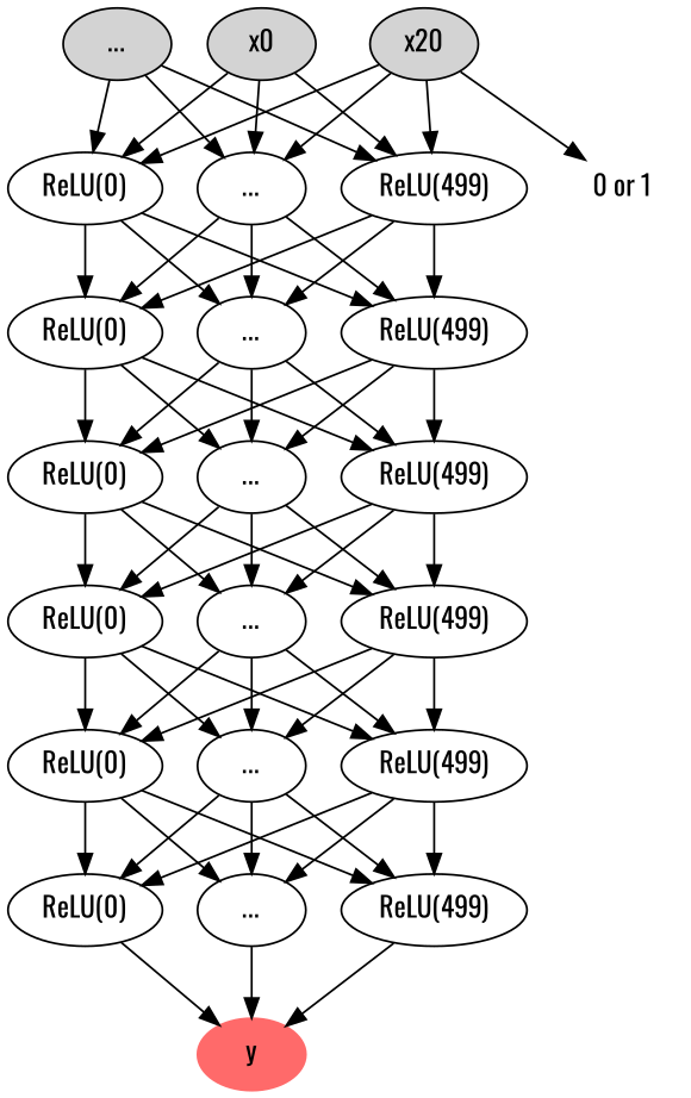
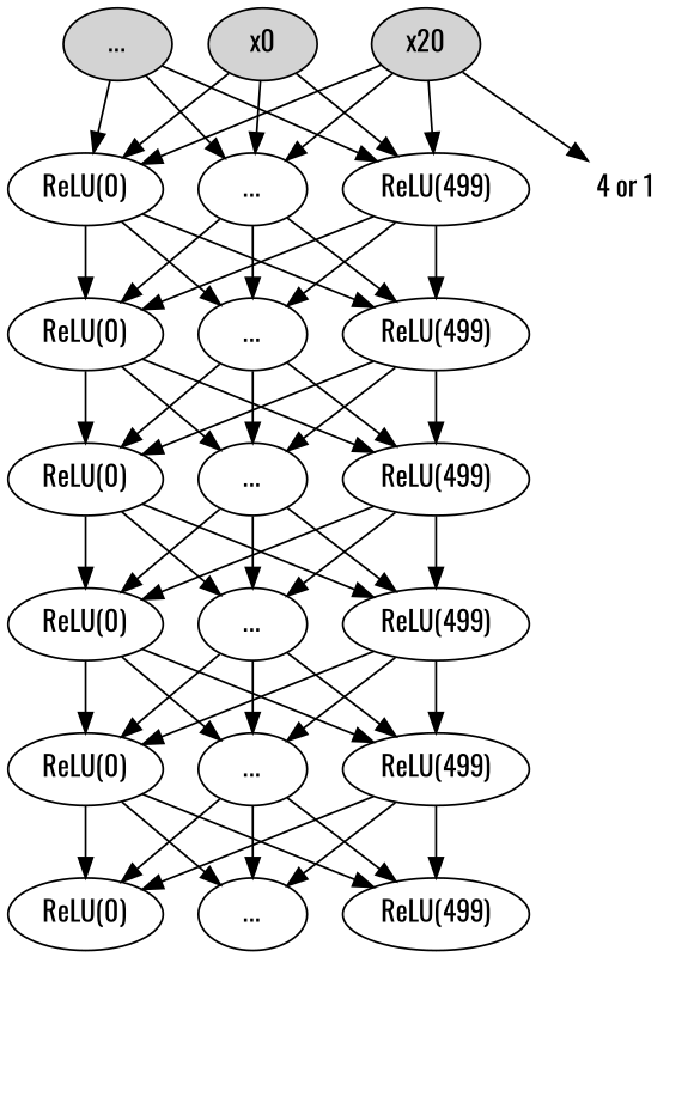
  digraph {
    fontname=Oswald
    rankdir=TB
    splines=false
    node [fontname=Oswald]
    edge [fontname=Oswald]
    x0 [bgcolor=grey style=filled]
    n2 [label="ReLU(0)"]
    n3 [label="..."]
    n4 [label="ReLU(499)"]
    n5 [label="ReLU(0)"]
    n6 [label="..."]
    n7 [label="ReLU(499)"]
    n8 [bgcolor=grey label="..." style=filled]
    x20 [bgcolor=grey style=filled]
-   n10 [label="0 or 1" penwidth=0]
+   n10 [label="4 or 1" penwidth=0]
    n11 [label="ReLU(0)"]
    n12 [label="..."]
    n13 [label="ReLU(499)"]
    n14 [label="ReLU(0)"]
    n15 [label="..."]
    n16 [label="ReLU(499)"]
    n17 [label="ReLU(0)"]
    n18 [label="..."]
    n19 [label="ReLU(499)"]
    n20 [label="ReLU(0)"]
    n21 [label="..."]
    n22 [label="ReLU(499)"]
-   y [color=indianred1 style=filled]
    x0 -> n2
    x0 -> n3
    x0 -> n4
    n2 -> n5
    n2 -> n6
    n2 -> n7
    n3 -> n5
    n3 -> n6
    n3 -> n7
    n4 -> n5
    n4 -> n6
    n4 -> n7
    n5 -> n11
    n5 -> n12
    n5 -> n13
    n6 -> n11
    n6 -> n12
    n6 -> n13
    n7 -> n11
    n7 -> n12
    n7 -> n13
    n8 -> n2
    n8 -> n3
    n8 -> n4
    x20 -> n2
    x20 -> n3
    x20 -> n4
    x20 -> n10
    n11 -> n14
    n11 -> n15
    n11 -> n16
    n12 -> n14
    n12 -> n15
    n12 -> n16
    n13 -> n14
    n13 -> n15
    n13 -> n16
    n14 -> n17
    n14 -> n18
    n14 -> n19
    n15 -> n17
    n15 -> n18
    n15 -> n19
    n16 -> n17
    n16 -> n18
    n16 -> n19
    n17 -> n20
    n17 -> n21
    n17 -> n22
    n18 -> n20
    n18 -> n21
    n18 -> n22
    n19 -> n20
    n19 -> n21
    n19 -> n22
-   n20 -> y
-   n21 -> y
-   n22 -> y
  }
